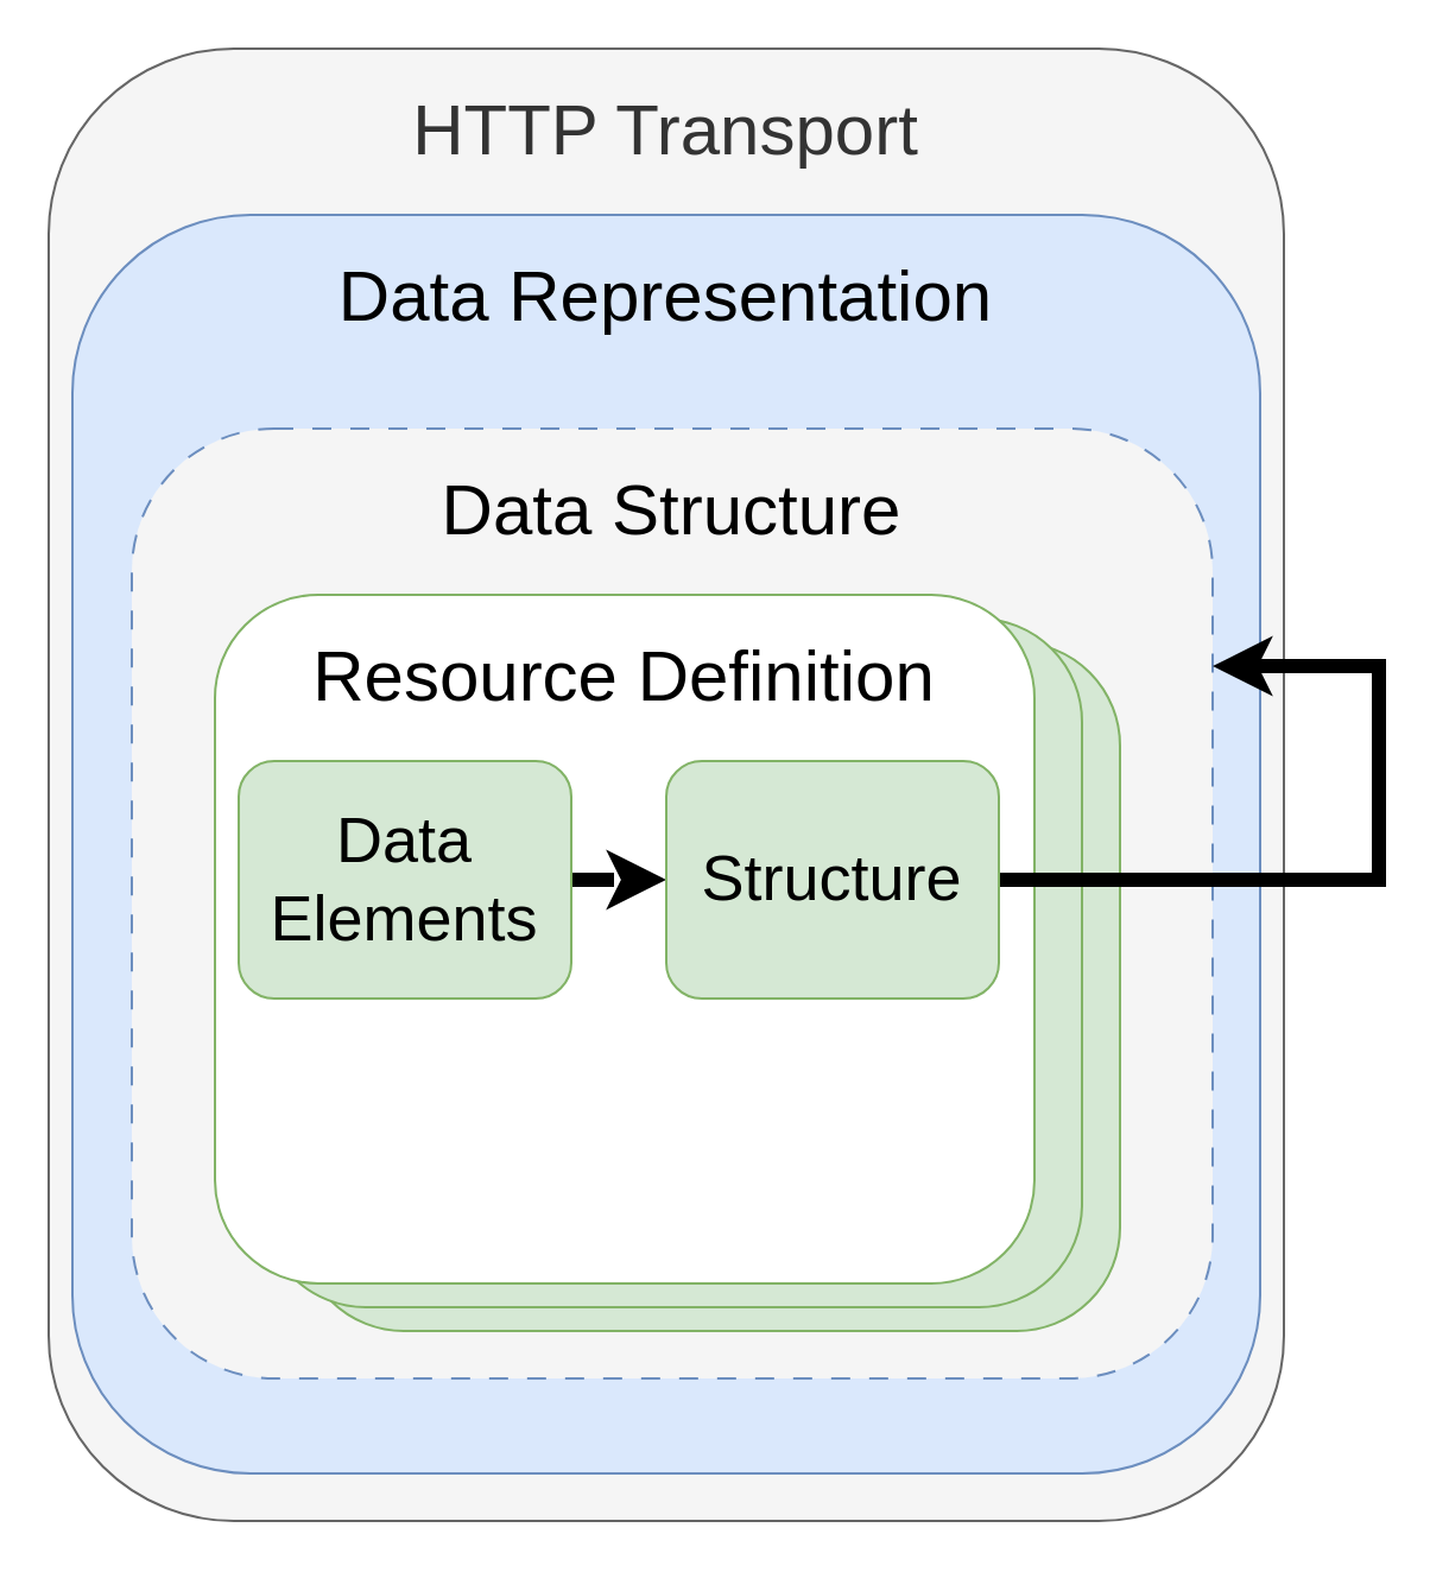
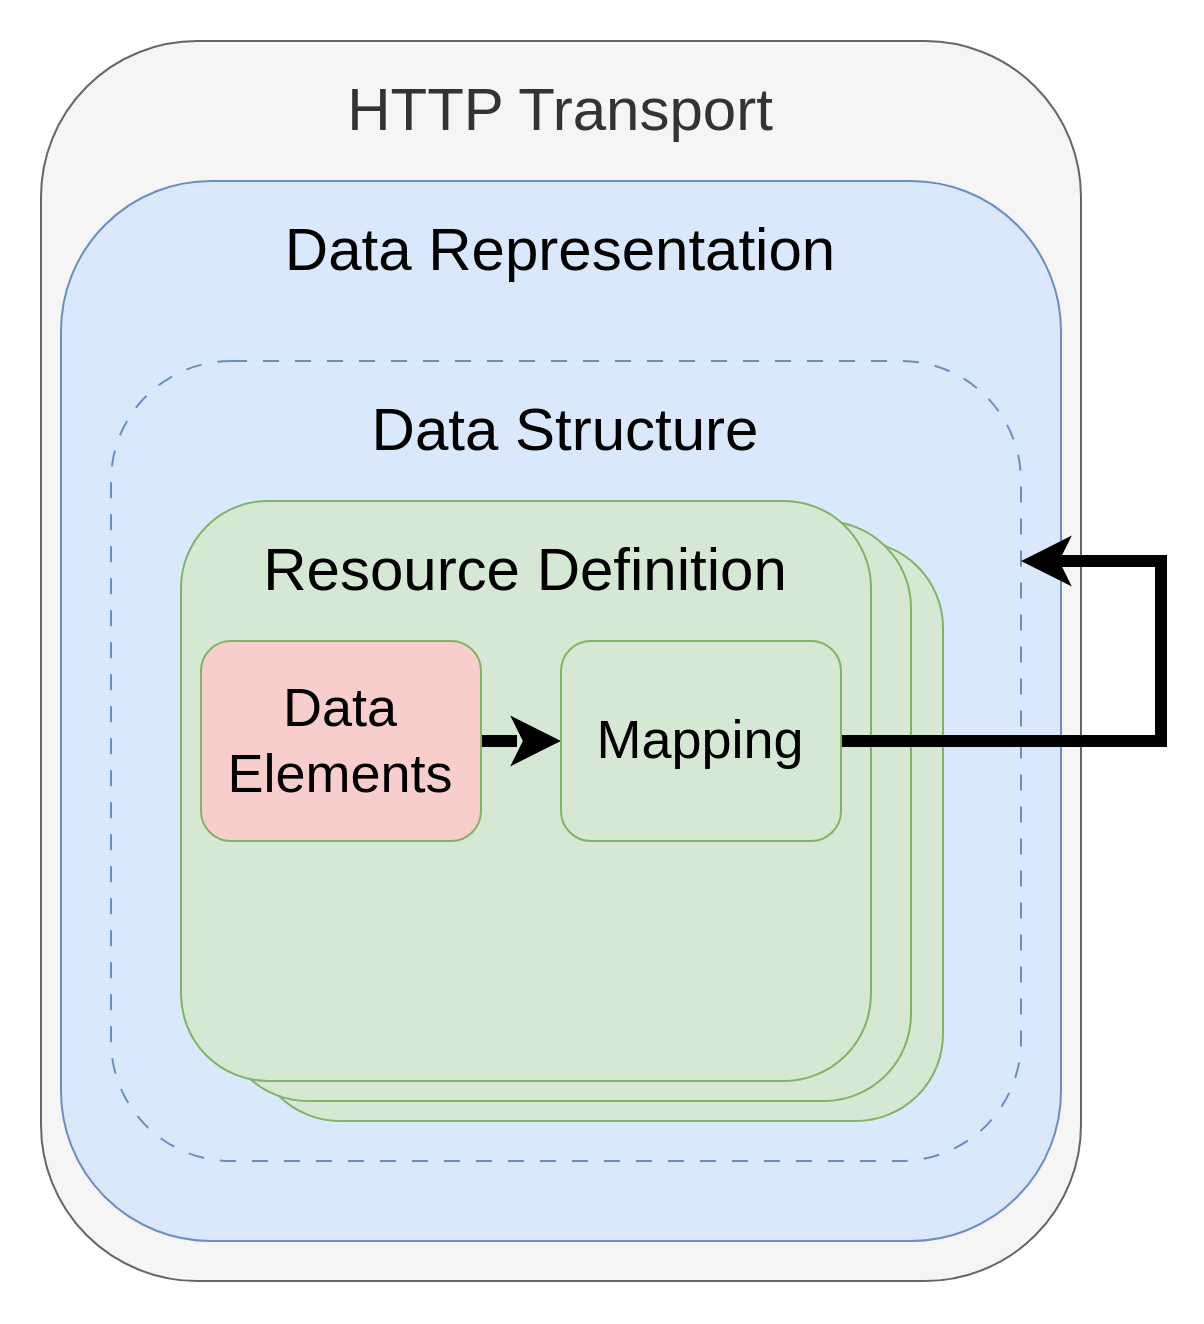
  <mxCell id="0" />
  <mxCell id="1" parent="0" />
  <mxCell id="2" value="HTTP Transport" style="rounded=1;whiteSpace=wrap;html=1;align=center;verticalAlign=top;fontSize=30;spacingTop=10;fillColor=#f5f5f5;fontColor=#333333;strokeColor=#666666;" parent="1" vertex="1"><mxGeometry x="20" y="20" width="520" height="620" as="geometry" /></mxCell>
  <mxCell id="3" value="Data Representation" style="rounded=1;whiteSpace=wrap;html=1;align=center;verticalAlign=top;fontSize=30;spacingTop=10;fillColor=#dae8fc;strokeColor=#6c8ebf;" parent="1" vertex="1"><mxGeometry x="30" y="90" width="500" height="530" as="geometry" /></mxCell>
- <mxCell id="4" value="Data Structure" style="rounded=1;whiteSpace=wrap;html=1;align=center;verticalAlign=top;fontSize=30;spacingTop=10;fillColor=#f5f5f5;strokeColor=#6c8ebf;dashed=1;dashPattern=8 8;" parent="1" vertex="1"><mxGeometry x="55" y="180" width="455" height="400" as="geometry" /></mxCell>
+ <mxCell id="4" value="Data Structure" style="rounded=1;whiteSpace=wrap;html=1;align=center;verticalAlign=top;fontSize=30;spacingTop=10;fillColor=#dae8fc;strokeColor=#6c8ebf;dashed=1;dashPattern=8 8;" parent="1" vertex="1"><mxGeometry x="55" y="180" width="455" height="400" as="geometry" /></mxCell>
  <mxCell id="5" value="Resource Type" style="rounded=1;whiteSpace=wrap;html=1;align=center;verticalAlign=top;fontSize=30;spacingTop=10;fillColor=#d5e8d4;strokeColor=#82b366;" parent="1" vertex="1"><mxGeometry x="126" y="270" width="345" height="290" as="geometry" /></mxCell>
  <mxCell id="6" value="Resource Type" style="rounded=1;whiteSpace=wrap;html=1;align=center;verticalAlign=top;fontSize=30;spacingTop=10;fillColor=#d5e8d4;strokeColor=#82b366;" parent="1" vertex="1"><mxGeometry x="110" y="260" width="345" height="290" as="geometry" /></mxCell>
- <mxCell id="7" value="Resource Definition" style="rounded=1;whiteSpace=wrap;html=1;align=center;verticalAlign=top;fontSize=30;spacingTop=10;fillColor=#ffffff;strokeColor=#82b366;" parent="1" vertex="1"><mxGeometry x="90" y="250" width="345" height="290" as="geometry" /></mxCell>
+ <mxCell id="7" value="Resource Definition" style="rounded=1;whiteSpace=wrap;html=1;align=center;verticalAlign=top;fontSize=30;spacingTop=10;fillColor=#d5e8d4;strokeColor=#82b366;" parent="1" vertex="1"><mxGeometry x="90" y="250" width="345" height="290" as="geometry" /></mxCell>
  <mxCell id="8" style="edgeStyle=orthogonalEdgeStyle;rounded=0;orthogonalLoop=1;jettySize=auto;html=1;exitX=1;exitY=0.5;exitDx=0;exitDy=0;entryX=0;entryY=0.5;entryDx=0;entryDy=0;strokeColor=default;strokeWidth=6;align=center;verticalAlign=middle;fontFamily=Helvetica;fontSize=11;fontColor=default;labelBackgroundColor=default;endArrow=classic;dashed=1;" parent="1" source="9" target="11" edge="1"><mxGeometry relative="1" as="geometry" /></mxCell>
- <mxCell id="9" value="Data Elements" style="rounded=1;whiteSpace=wrap;html=1;fontSize=27;fillColor=#d5e8d4;strokeColor=#82b366;" parent="1" vertex="1"><mxGeometry x="100" y="320" width="140" height="100" as="geometry" /></mxCell>
+ <mxCell id="9" value="Data Elements" style="rounded=1;whiteSpace=wrap;html=1;fontSize=27;fillColor=#f8cecc;strokeColor=#82b366;" parent="1" vertex="1"><mxGeometry x="100" y="320" width="140" height="100" as="geometry" /></mxCell>
  <mxCell id="10" style="edgeStyle=orthogonalEdgeStyle;rounded=0;orthogonalLoop=1;jettySize=auto;html=1;exitX=1;exitY=0.5;exitDx=0;exitDy=0;entryX=1;entryY=0.25;entryDx=0;entryDy=0;strokeWidth=6;" parent="1" source="11" target="4" edge="1"><mxGeometry relative="1" as="geometry"><Array as="points"><mxPoint x="580" y="370" /><mxPoint x="580" y="280" /></Array></mxGeometry></mxCell>
- <mxCell id="11" value="Structure" style="rounded=1;whiteSpace=wrap;html=1;fontSize=27;fillColor=#d5e8d4;strokeColor=#82b366;" parent="1" vertex="1"><mxGeometry x="280" y="320" width="140" height="100" as="geometry" /></mxCell>
+ <mxCell id="11" value="Mapping" style="rounded=1;whiteSpace=wrap;html=1;fontSize=27;fillColor=#d5e8d4;strokeColor=#82b366;" parent="1" vertex="1"><mxGeometry x="280" y="320" width="140" height="100" as="geometry" /></mxCell>
